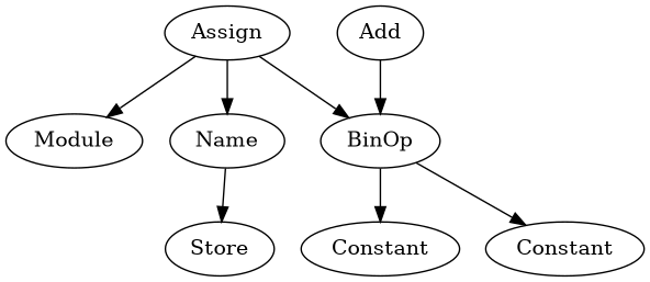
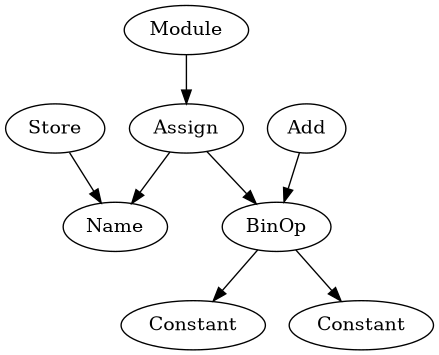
  digraph {
    n1 [label=Module]
    n2 [label=Assign]
    n3 [label=Name]
    n4 [label=BinOp]
    n5 [label=Store]
    n6 [label=Constant]
    n7 [label=Constant]
    n8 [label=Add]
-   n2 -> n1
+   n1 -> n2
    n2 -> n3
    n2 -> n4
-   n3 -> n5
+   n5 -> n3
    n4 -> n6
    n4 -> n7
    n8 -> n4
  }
